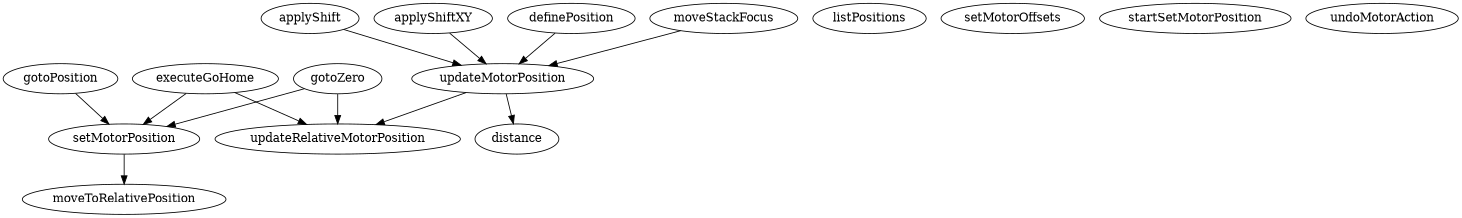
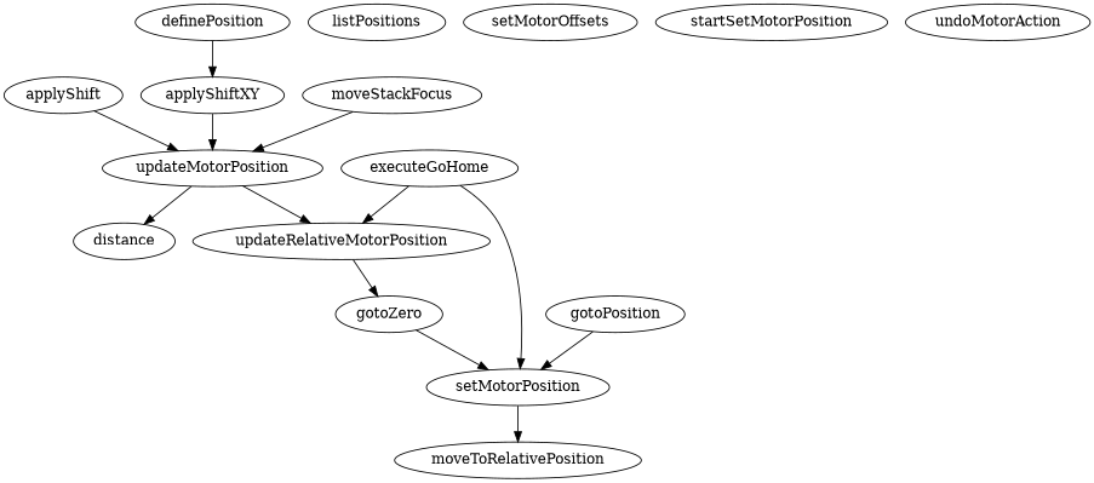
  digraph {
    applyShift
    updateMotorPosition
    updateRelativeMotorPosition
    distance
    applyShiftXY
    definePosition
    executeGoHome
    setMotorPosition
    moveToRelativePosition
    gotoPosition
    gotoZero
    moveStackFocus
    listPositions
    setMotorOffsets
    startSetMotorPosition
    undoMotorAction
    applyShift -> updateMotorPosition
    updateMotorPosition -> updateRelativeMotorPosition
    updateMotorPosition -> distance
    applyShiftXY -> updateMotorPosition
-   definePosition -> updateMotorPosition
+   definePosition -> applyShiftXY
    executeGoHome -> updateRelativeMotorPosition
    executeGoHome -> setMotorPosition
    setMotorPosition -> moveToRelativePosition
    gotoPosition -> setMotorPosition
-   gotoZero -> updateRelativeMotorPosition
+   updateRelativeMotorPosition -> gotoZero
    gotoZero -> setMotorPosition
    moveStackFocus -> updateMotorPosition
  }
